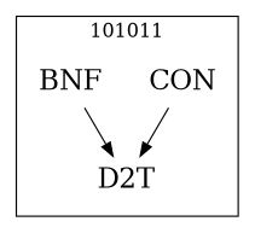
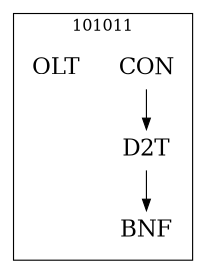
  strict digraph {
    fontname="DejaVu Serif"
    node [fontname="DejaVu Serif" fontsize=20 shape=plaintext]
    edge [fontname="DejaVu Serif"]
    n1 [label=CON]
    n2 [label=D2T]
    n3 [label=BNF]
+   n4 [label=OLT]
    subgraph cluster_1 {
      label=101011
      labeldoc=t
      n1
      n2
      n3
+     n4
    }
    n1 -> n2
-   n3 -> n2
+   n2 -> n3
  }
